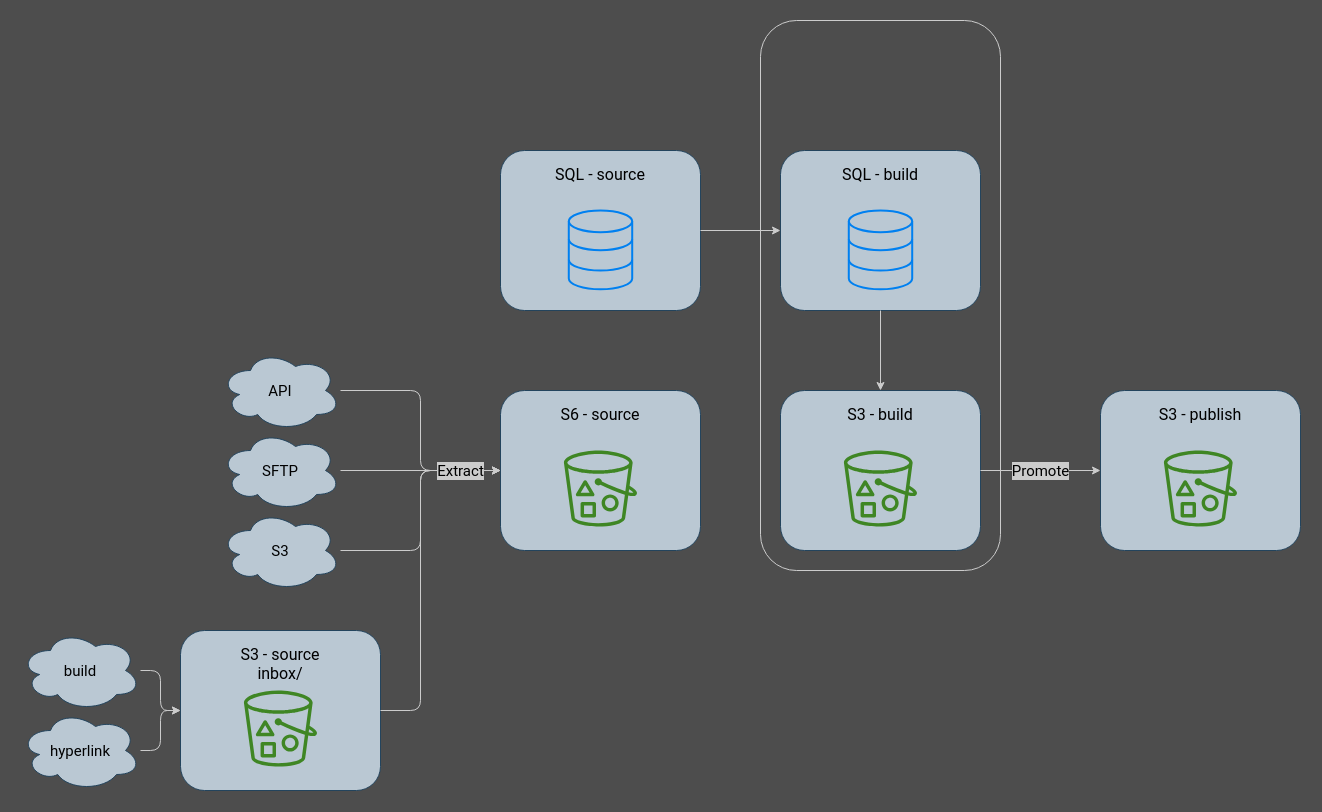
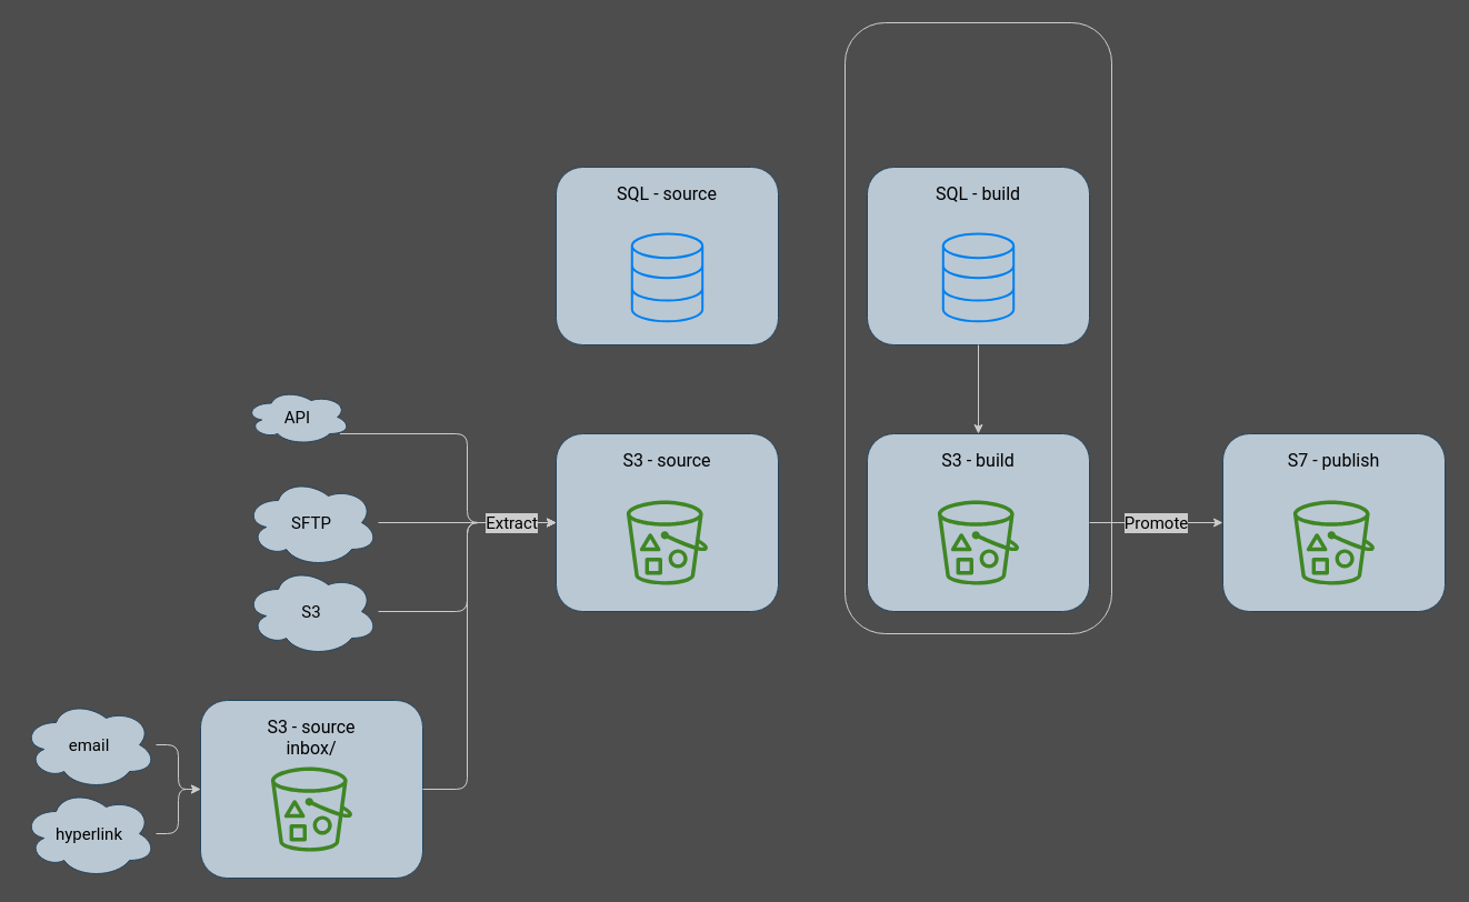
  <mxCell id="0" />
  <mxCell id="1" parent="0" />
  <mxCell id="2" value="" style="rounded=1;whiteSpace=wrap;html=1;fontFamily=Roboto;fontSource=https%3A%2F%2Ffonts.googleapis.com%2Fcss%3Ffamily%3DRoboto;fontSize=15;fontColor=#000000;fillColor=none;strokeColor=#CCCCCC;" parent="1" vertex="1"><mxGeometry x="760" y="20" width="240" height="550" as="geometry" /></mxCell>
  <mxCell id="3" style="edgeStyle=orthogonalEdgeStyle;shape=connector;rounded=1;html=1;entryX=0;entryY=0.5;entryDx=0;entryDy=0;labelBackgroundColor=default;strokeColor=#CCCCCC;fontFamily=Roboto;fontSource=https%3A%2F%2Ffonts.googleapis.com%2Fcss%3Ffamily%3DRoboto;fontSize=15;fontColor=#000000;endArrow=classic;" parent="1" source="4" target="14" edge="1"><mxGeometry relative="1" as="geometry"><Array as="points"><mxPoint x="420" y="390" /><mxPoint x="420" y="470" /></Array></mxGeometry></mxCell>
- <mxCell id="4" value="API" style="ellipse;shape=cloud;whiteSpace=wrap;html=1;fontSize=15;fillColor=#bac8d3;strokeColor=#23445d;fontFamily=Roboto;fontSource=https%3A%2F%2Ffonts.googleapis.com%2Fcss%3Ffamily%3DRoboto;" parent="1" vertex="1"><mxGeometry x="220" y="350" width="120" height="80" as="geometry" /></mxCell>
+ <mxCell id="4" value="API" style="ellipse;shape=cloud;whiteSpace=wrap;html=1;fontSize=15;fillColor=#bac8d3;strokeColor=#23445d;fontFamily=Roboto;fontSource=https%3A%2F%2Ffonts.googleapis.com%2Fcss%3Ffamily%3DRoboto;" parent="1" vertex="1"><mxGeometry x="220" y="350" width="95" height="50" as="geometry" /></mxCell>
  <mxCell id="5" style="edgeStyle=orthogonalEdgeStyle;shape=connector;rounded=1;html=1;entryX=0;entryY=0.5;entryDx=0;entryDy=0;labelBackgroundColor=default;strokeColor=#CCCCCC;fontFamily=Roboto;fontSource=https%3A%2F%2Ffonts.googleapis.com%2Fcss%3Ffamily%3DRoboto;fontSize=15;fontColor=#000000;endArrow=classic;" parent="1" source="6" target="24" edge="1"><mxGeometry relative="1" as="geometry" /></mxCell>
- <mxCell id="6" value="build" style="ellipse;shape=cloud;whiteSpace=wrap;html=1;fontSize=15;fillColor=#bac8d3;strokeColor=#23445d;fontFamily=Roboto;fontSource=https%3A%2F%2Ffonts.googleapis.com%2Fcss%3Ffamily%3DRoboto;" parent="1" vertex="1"><mxGeometry x="20" y="630" width="120" height="80" as="geometry" /></mxCell>
+ <mxCell id="6" value="email" style="ellipse;shape=cloud;whiteSpace=wrap;html=1;fontSize=15;fillColor=#bac8d3;strokeColor=#23445d;fontFamily=Roboto;fontSource=https%3A%2F%2Ffonts.googleapis.com%2Fcss%3Ffamily%3DRoboto;" parent="1" vertex="1"><mxGeometry x="20" y="630" width="120" height="80" as="geometry" /></mxCell>
  <mxCell id="7" style="edgeStyle=orthogonalEdgeStyle;shape=connector;rounded=1;html=1;entryX=0;entryY=0.5;entryDx=0;entryDy=0;labelBackgroundColor=default;strokeColor=#CCCCCC;fontFamily=Roboto;fontSource=https%3A%2F%2Ffonts.googleapis.com%2Fcss%3Ffamily%3DRoboto;fontSize=15;fontColor=#000000;endArrow=classic;" parent="1" source="8" target="24" edge="1"><mxGeometry relative="1" as="geometry" /></mxCell>
  <mxCell id="8" value="hyperlink" style="ellipse;shape=cloud;whiteSpace=wrap;html=1;fontSize=15;fillColor=#bac8d3;strokeColor=#23445d;fontFamily=Roboto;fontSource=https%3A%2F%2Ffonts.googleapis.com%2Fcss%3Ffamily%3DRoboto;" parent="1" vertex="1"><mxGeometry x="20" y="710" width="120" height="80" as="geometry" /></mxCell>
  <mxCell id="9" style="edgeStyle=orthogonalEdgeStyle;shape=connector;rounded=1;html=1;entryX=0;entryY=0.5;entryDx=0;entryDy=0;labelBackgroundColor=default;strokeColor=#CCCCCC;fontFamily=Roboto;fontSource=https%3A%2F%2Ffonts.googleapis.com%2Fcss%3Ffamily%3DRoboto;fontSize=15;fontColor=#000000;endArrow=classic;" parent="1" source="10" target="14" edge="1"><mxGeometry relative="1" as="geometry" /></mxCell>
  <mxCell id="10" value="S3" style="ellipse;shape=cloud;whiteSpace=wrap;html=1;fontSize=15;fillColor=#bac8d3;strokeColor=#23445d;fontFamily=Roboto;fontSource=https%3A%2F%2Ffonts.googleapis.com%2Fcss%3Ffamily%3DRoboto;" parent="1" vertex="1"><mxGeometry x="220" y="510" width="120" height="80" as="geometry" /></mxCell>
  <mxCell id="11" style="edgeStyle=orthogonalEdgeStyle;shape=connector;rounded=1;html=1;entryX=0;entryY=0.5;entryDx=0;entryDy=0;labelBackgroundColor=default;strokeColor=#CCCCCC;fontFamily=Roboto;fontSource=https%3A%2F%2Ffonts.googleapis.com%2Fcss%3Ffamily%3DRoboto;fontSize=15;fontColor=#000000;endArrow=classic;" parent="1" source="12" target="14" edge="1"><mxGeometry relative="1" as="geometry" /></mxCell>
  <mxCell id="12" value="SFTP" style="ellipse;shape=cloud;whiteSpace=wrap;html=1;fontSize=15;fillColor=#bac8d3;strokeColor=#23445d;fontFamily=Roboto;fontSource=https%3A%2F%2Ffonts.googleapis.com%2Fcss%3Ffamily%3DRoboto;" parent="1" vertex="1"><mxGeometry x="220" y="430" width="120" height="80" as="geometry" /></mxCell>
  <mxCell id="13" value="" style="group;fontFamily=Roboto;fontSource=https%3A%2F%2Ffonts.googleapis.com%2Fcss%3Ffamily%3DRoboto;fontSize=10;" parent="1" vertex="1" connectable="0"><mxGeometry x="500" y="390" width="200" height="160" as="geometry" /></mxCell>
- <mxCell id="14" value="S6 -&amp;nbsp;source" style="rounded=1;whiteSpace=wrap;html=1;fontFamily=Roboto;fontSize=16;fontColor=default;align=center;strokeColor=#23445d;fillColor=#bac8d3;fillStyle=solid;verticalAlign=top;spacing=10;fontSource=https%3A%2F%2Ffonts.googleapis.com%2Fcss%3Ffamily%3DRoboto;" parent="13" vertex="1"><mxGeometry width="200" height="160" as="geometry" /></mxCell>
+ <mxCell id="14" value="S3 -&amp;nbsp;source" style="rounded=1;whiteSpace=wrap;html=1;fontFamily=Roboto;fontSize=16;fontColor=default;align=center;strokeColor=#23445d;fillColor=#bac8d3;fillStyle=solid;verticalAlign=top;spacing=10;fontSource=https%3A%2F%2Ffonts.googleapis.com%2Fcss%3Ffamily%3DRoboto;" parent="13" vertex="1"><mxGeometry width="200" height="160" as="geometry" /></mxCell>
  <mxCell id="15" value="" style="sketch=0;outlineConnect=0;fontColor=#232F3E;gradientColor=none;fillColor=#3F8624;strokeColor=none;dashed=0;verticalLabelPosition=bottom;verticalAlign=top;align=center;html=1;fontSize=16;fontStyle=0;aspect=fixed;pointerEvents=1;shape=mxgraph.aws4.bucket_with_objects;fontFamily=Roboto;fontSource=https%3A%2F%2Ffonts.googleapis.com%2Fcss%3Ffamily%3DRoboto;" parent="13" vertex="1"><mxGeometry x="63.415" y="60.0" width="73.171" height="76.098" as="geometry" /></mxCell>
  <mxCell id="16" value="" style="group;fontFamily=Roboto;fontSource=https%3A%2F%2Ffonts.googleapis.com%2Fcss%3Ffamily%3DRoboto;fontSize=10;" parent="1" vertex="1" connectable="0"><mxGeometry x="780" y="150" width="200" height="160" as="geometry" /></mxCell>
  <mxCell id="17" value="SQL - build" style="rounded=1;whiteSpace=wrap;html=1;fontFamily=Roboto;fontSize=16;fontColor=default;align=center;strokeColor=#23445d;fillColor=#bac8d3;fillStyle=solid;verticalAlign=top;spacing=10;fontSource=https%3A%2F%2Ffonts.googleapis.com%2Fcss%3Ffamily%3DRoboto;" parent="16" vertex="1"><mxGeometry width="200" height="160" as="geometry" /></mxCell>
  <mxCell id="18" value="" style="html=1;verticalLabelPosition=bottom;align=center;labelBackgroundColor=#ffffff;verticalAlign=top;strokeWidth=2;strokeColor=#0080F0;shadow=0;dashed=0;shape=mxgraph.ios7.icons.data;fontSize=16;fontColor=#000000;fillColor=none;fontFamily=Roboto;fontSource=https%3A%2F%2Ffonts.googleapis.com%2Fcss%3Ffamily%3DRoboto;" parent="16" vertex="1"><mxGeometry x="68.293" y="60.0" width="63.415" height="78.81" as="geometry" /></mxCell>
  <mxCell id="19" value="" style="group;fontFamily=Roboto;fontSource=https%3A%2F%2Ffonts.googleapis.com%2Fcss%3Ffamily%3DRoboto;fontSize=10;" parent="1" vertex="1" connectable="0"><mxGeometry x="1100" y="390" width="200" height="160" as="geometry" /></mxCell>
- <mxCell id="20" value="S3 - publish&lt;br&gt;" style="rounded=1;whiteSpace=wrap;html=1;fontFamily=Roboto;fontSize=16;fontColor=default;align=center;strokeColor=#23445d;fillColor=#bac8d3;fillStyle=solid;verticalAlign=top;spacing=10;fontSource=https%3A%2F%2Ffonts.googleapis.com%2Fcss%3Ffamily%3DRoboto;" parent="19" vertex="1"><mxGeometry width="200" height="160" as="geometry" /></mxCell>
+ <mxCell id="20" value="S7 - publish&lt;br&gt;" style="rounded=1;whiteSpace=wrap;html=1;fontFamily=Roboto;fontSize=16;fontColor=default;align=center;strokeColor=#23445d;fillColor=#bac8d3;fillStyle=solid;verticalAlign=top;spacing=10;fontSource=https%3A%2F%2Ffonts.googleapis.com%2Fcss%3Ffamily%3DRoboto;" parent="19" vertex="1"><mxGeometry width="200" height="160" as="geometry" /></mxCell>
  <mxCell id="21" value="" style="sketch=0;outlineConnect=0;fontColor=#232F3E;gradientColor=none;fillColor=#3F8624;strokeColor=none;dashed=0;verticalLabelPosition=bottom;verticalAlign=top;align=center;html=1;fontSize=16;fontStyle=0;aspect=fixed;pointerEvents=1;shape=mxgraph.aws4.bucket_with_objects;fontFamily=Roboto;fontSource=https%3A%2F%2Ffonts.googleapis.com%2Fcss%3Ffamily%3DRoboto;" parent="19" vertex="1"><mxGeometry x="63.415" y="60.0" width="73.171" height="76.098" as="geometry" /></mxCell>
  <mxCell id="22" value="" style="edgeStyle=orthogonalEdgeStyle;shape=connector;rounded=1;html=1;labelBackgroundColor=#CCCCCC;strokeColor=#CCCCCC;fontFamily=Roboto;fontSource=https%3A%2F%2Ffonts.googleapis.com%2Fcss%3Ffamily%3DRoboto;fontSize=15;fontColor=#000000;endArrow=classic;labelBorderColor=none;exitX=0.5;exitY=1;exitDx=0;exitDy=0;entryX=0.5;entryY=0;entryDx=0;entryDy=0;" parent="1" source="17" target="28" edge="1"><mxGeometry relative="1" as="geometry"><mxPoint x="1040" y="310" as="sourcePoint" /><mxPoint x="1040" y="350" as="targetPoint" /></mxGeometry></mxCell>
  <mxCell id="23" value="" style="group;fontFamily=Roboto;fontSource=https%3A%2F%2Ffonts.googleapis.com%2Fcss%3Ffamily%3DRoboto;fontSize=10;" parent="1" vertex="1" connectable="0"><mxGeometry x="180" y="630" width="200" height="160" as="geometry" /></mxCell>
  <mxCell id="24" value="S3 - source&lt;br&gt;inbox/" style="rounded=1;whiteSpace=wrap;html=1;fontFamily=Roboto;fontSize=16;fontColor=default;align=center;strokeColor=#23445d;fillColor=#bac8d3;fillStyle=solid;verticalAlign=top;spacing=10;fontSource=https%3A%2F%2Ffonts.googleapis.com%2Fcss%3Ffamily%3DRoboto;" parent="23" vertex="1"><mxGeometry width="200" height="160" as="geometry" /></mxCell>
  <mxCell id="25" value="" style="sketch=0;outlineConnect=0;fontColor=#232F3E;gradientColor=none;fillColor=#3F8624;strokeColor=none;dashed=0;verticalLabelPosition=bottom;verticalAlign=top;align=center;html=1;fontSize=16;fontStyle=0;aspect=fixed;pointerEvents=1;shape=mxgraph.aws4.bucket_with_objects;fontFamily=Roboto;fontSource=https%3A%2F%2Ffonts.googleapis.com%2Fcss%3Ffamily%3DRoboto;" parent="23" vertex="1"><mxGeometry x="63.415" y="60.0" width="73.171" height="76.098" as="geometry" /></mxCell>
  <mxCell id="26" value="Extract" style="edgeStyle=orthogonalEdgeStyle;shape=connector;rounded=1;html=1;labelBackgroundColor=#CCCCCC;strokeColor=#CCCCCC;fontFamily=Roboto;fontSize=15;fontColor=#000000;endArrow=classic;entryX=0;entryY=0.5;entryDx=0;entryDy=0;fontSource=https%3A%2F%2Ffonts.googleapis.com%2Fcss%3Ffamily%3DRoboto;exitX=1;exitY=0.5;exitDx=0;exitDy=0;labelBorderColor=none;" parent="1" source="24" target="14" edge="1"><mxGeometry x="0.778" relative="1" as="geometry"><mxPoint x="430" y="510" as="targetPoint" /><mxPoint x="380" y="710" as="sourcePoint" /><Array as="points"><mxPoint x="420" y="710" /><mxPoint x="420" y="470" /></Array><mxPoint as="offset" /></mxGeometry></mxCell>
  <mxCell id="27" value="" style="group;fontFamily=Roboto;fontSource=https%3A%2F%2Ffonts.googleapis.com%2Fcss%3Ffamily%3DRoboto;fontSize=10;" parent="1" vertex="1" connectable="0"><mxGeometry x="780" y="390" width="200" height="160" as="geometry" /></mxCell>
  <mxCell id="28" value="S3 - build" style="rounded=1;whiteSpace=wrap;html=1;fontFamily=Roboto;fontSize=16;fontColor=default;align=center;strokeColor=#23445d;fillColor=#bac8d3;fillStyle=solid;verticalAlign=top;spacing=10;fontSource=https%3A%2F%2Ffonts.googleapis.com%2Fcss%3Ffamily%3DRoboto;" parent="27" vertex="1"><mxGeometry width="200" height="160" as="geometry" /></mxCell>
  <mxCell id="29" value="" style="sketch=0;outlineConnect=0;fontColor=#232F3E;gradientColor=none;fillColor=#3F8624;strokeColor=none;dashed=0;verticalLabelPosition=bottom;verticalAlign=top;align=center;html=1;fontSize=16;fontStyle=0;aspect=fixed;pointerEvents=1;shape=mxgraph.aws4.bucket_with_objects;fontFamily=Roboto;fontSource=https%3A%2F%2Ffonts.googleapis.com%2Fcss%3Ffamily%3DRoboto;" parent="27" vertex="1"><mxGeometry x="63.415" y="60.0" width="73.171" height="76.098" as="geometry" /></mxCell>
  <mxCell id="30" value="Promote" style="edgeStyle=orthogonalEdgeStyle;shape=connector;rounded=1;html=1;labelBackgroundColor=#CCCCCC;strokeColor=#CCCCCC;fontFamily=Roboto;fontSize=15;fontColor=#000000;endArrow=classic;fontSource=https%3A%2F%2Ffonts.googleapis.com%2Fcss%3Ffamily%3DRoboto;labelBorderColor=none;exitX=1;exitY=0.5;exitDx=0;exitDy=0;entryX=0;entryY=0.5;entryDx=0;entryDy=0;" parent="1" source="28" target="20" edge="1"><mxGeometry relative="1" as="geometry"><mxPoint as="offset" /><mxPoint x="990" y="480" as="sourcePoint" /><mxPoint x="1100" y="190" as="targetPoint" /></mxGeometry></mxCell>
  <mxCell id="31" value="" style="group;fontFamily=Roboto;fontSource=https%3A%2F%2Ffonts.googleapis.com%2Fcss%3Ffamily%3DRoboto;fontSize=10;" parent="1" vertex="1" connectable="0"><mxGeometry x="500" y="150" width="200" height="160" as="geometry" /></mxCell>
  <mxCell id="32" value="SQL - source" style="rounded=1;whiteSpace=wrap;html=1;fontFamily=Roboto;fontSize=16;fontColor=default;align=center;strokeColor=#23445d;fillColor=#bac8d3;fillStyle=solid;verticalAlign=top;spacing=10;fontSource=https%3A%2F%2Ffonts.googleapis.com%2Fcss%3Ffamily%3DRoboto;" parent="31" vertex="1"><mxGeometry width="200" height="160" as="geometry" /></mxCell>
  <mxCell id="33" value="" style="html=1;verticalLabelPosition=bottom;align=center;labelBackgroundColor=#ffffff;verticalAlign=top;strokeWidth=2;strokeColor=#0080F0;shadow=0;dashed=0;shape=mxgraph.ios7.icons.data;fontSize=16;fontColor=#000000;fillColor=none;fontFamily=Roboto;fontSource=https%3A%2F%2Ffonts.googleapis.com%2Fcss%3Ffamily%3DRoboto;" parent="31" vertex="1"><mxGeometry x="68.293" y="60.0" width="63.415" height="78.81" as="geometry" /></mxCell>
- <mxCell id="34" value="" style="edgeStyle=orthogonalEdgeStyle;html=1;fontSize=15;fontColor=#000000;strokeColor=#CCCCCC;exitX=1;exitY=0.5;exitDx=0;exitDy=0;entryX=0;entryY=0.5;entryDx=0;entryDy=0;fontFamily=Roboto;fontSource=https%3A%2F%2Ffonts.googleapis.com%2Fcss%3Ffamily%3DRoboto;labelBackgroundColor=#CCCCCC;labelBorderColor=none;" parent="1" source="32" target="17" edge="1"><mxGeometry relative="1" as="geometry"><mxPoint x="730" y="370" as="sourcePoint" /><mxPoint x="730" y="290" as="targetPoint" /><mxPoint as="offset" /></mxGeometry></mxCell>
